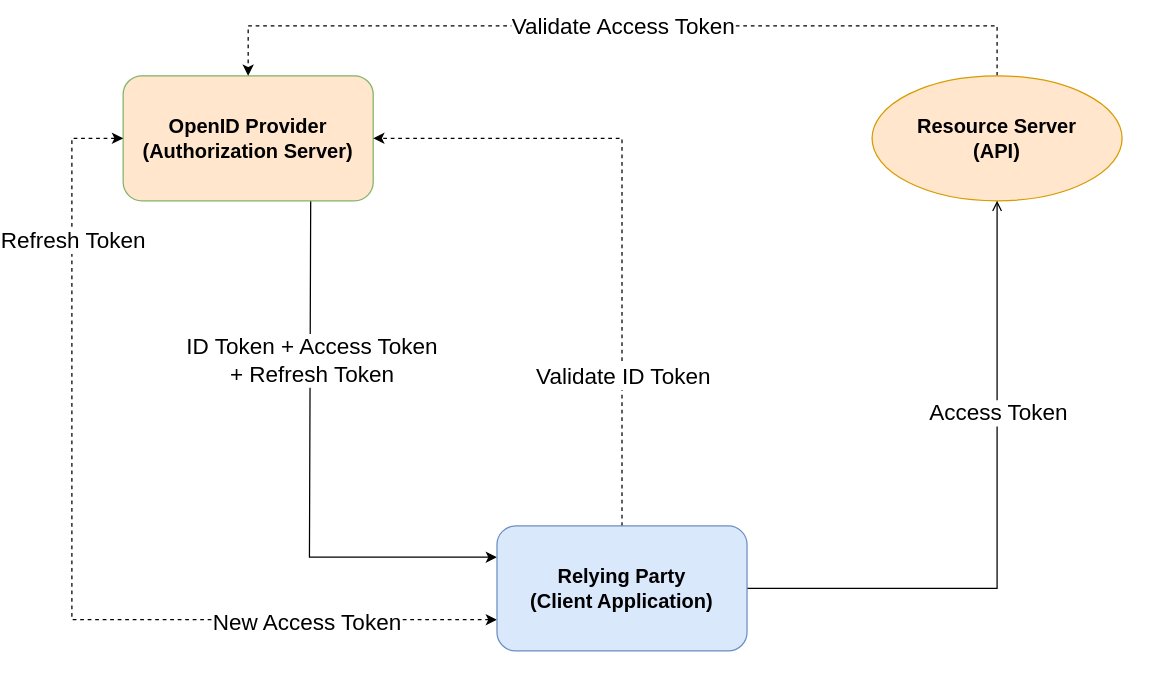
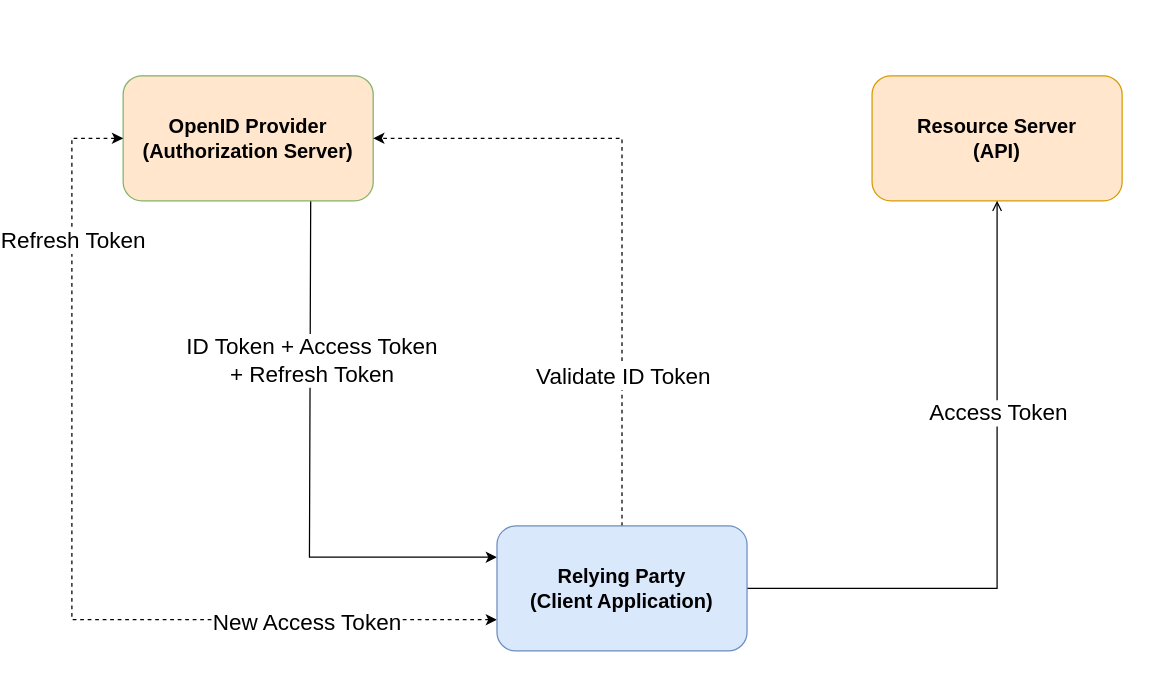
  <mxCell id="0" />
  <mxCell id="1" parent="0" />
  <mxCell id="2" style="edgeStyle=none;rounded=0;orthogonalLoop=1;jettySize=auto;html=1;exitX=0.75;exitY=1;exitDx=0;exitDy=0;entryX=0;entryY=0.25;entryDx=0;entryDy=0;startArrow=none;startFill=0;endArrow=classic;endFill=1;" parent="1" source="4" target="15" edge="1"><mxGeometry relative="1" as="geometry"><Array as="points"><mxPoint x="210" y="445" /></Array></mxGeometry></mxCell>
  <mxCell id="3" value="&lt;font style=&quot;font-size: 18px;&quot;&gt;ID Token + Access Token &lt;br&gt;+ Refresh Token&lt;/font&gt;" style="edgeLabel;html=1;align=center;verticalAlign=middle;resizable=0;points=[];" parent="2" vertex="1" connectable="0"><mxGeometry x="-0.026" y="-2" relative="1" as="geometry"><mxPoint x="3" y="-84" as="offset" /></mxGeometry></mxCell>
  <mxCell id="4" value="&lt;font style=&quot;font-size: 16px;&quot;&gt;&lt;b&gt;OpenID Provider&lt;br&gt;(Authorization Server)&lt;br&gt;&lt;/b&gt;&lt;/font&gt;" style="rounded=1;whiteSpace=wrap;html=1;fillColor=#ffe6cc;strokeColor=#82b366;" parent="1" vertex="1"><mxGeometry x="61" y="60" width="200" height="100" as="geometry" /></mxCell>
- <mxCell id="5" style="edgeStyle=orthogonalEdgeStyle;rounded=0;orthogonalLoop=1;jettySize=auto;html=1;entryX=0.5;entryY=0;entryDx=0;entryDy=0;dashed=1;exitX=0.5;exitY=0;exitDx=0;exitDy=0;" edge="1" parent="1" source="7" target="4"><mxGeometry relative="1" as="geometry"><Array as="points"><mxPoint x="760" y="20" /><mxPoint x="161" y="20" /></Array></mxGeometry></mxCell>
- <mxCell id="6" value="&lt;font style=&quot;font-size: 18px;&quot;&gt;Validate Access Token&lt;/font&gt;" style="edgeLabel;html=1;align=center;verticalAlign=middle;resizable=0;points=[];" vertex="1" connectable="0" parent="5"><mxGeometry x="-0.087" relative="1" as="geometry"><mxPoint x="-30" as="offset" /></mxGeometry></mxCell>
- <mxCell id="7" value="&lt;font style=&quot;font-size: 16px;&quot;&gt;&lt;b&gt;Resource Server&lt;br&gt;(API)&lt;br&gt;&lt;/b&gt;&lt;/font&gt;" style="ellipse;whiteSpace=wrap;html=1;fillColor=#ffe6cc;strokeColor=#d79b00;" parent="1" vertex="1"><mxGeometry x="660" y="60" width="200" height="100" as="geometry" /></mxCell>
+ <mxCell id="7" value="&lt;font style=&quot;font-size: 16px;&quot;&gt;&lt;b&gt;Resource Server&lt;br&gt;(API)&lt;br&gt;&lt;/b&gt;&lt;/font&gt;" style="rounded=1;whiteSpace=wrap;html=1;fillColor=#ffe6cc;strokeColor=#d79b00;" parent="1" vertex="1"><mxGeometry x="660" y="60" width="200" height="100" as="geometry" /></mxCell>
  <mxCell id="8" style="edgeStyle=orthogonalEdgeStyle;rounded=0;orthogonalLoop=1;jettySize=auto;html=1;entryX=0.5;entryY=1;entryDx=0;entryDy=0;endArrow=open;" parent="1" source="15" target="7" edge="1"><mxGeometry relative="1" as="geometry" /></mxCell>
  <mxCell id="9" value="&lt;font style=&quot;font-size: 18px;&quot;&gt;Access Token&lt;/font&gt;" style="edgeLabel;html=1;align=center;verticalAlign=middle;resizable=0;points=[];" parent="8" vertex="1" connectable="0"><mxGeometry x="-0.16" relative="1" as="geometry"><mxPoint y="-127" as="offset" /></mxGeometry></mxCell>
  <mxCell id="10" style="edgeStyle=orthogonalEdgeStyle;rounded=0;orthogonalLoop=1;jettySize=auto;html=1;entryX=1;entryY=0.5;entryDx=0;entryDy=0;exitX=0.5;exitY=0;exitDx=0;exitDy=0;dashed=1;" edge="1" parent="1" source="15" target="4"><mxGeometry relative="1" as="geometry"><Array as="points"><mxPoint x="460" y="110" /></Array></mxGeometry></mxCell>
  <mxCell id="11" value="&lt;font style=&quot;font-size: 18px;&quot;&gt;Validate ID Token&lt;/font&gt;" style="edgeLabel;html=1;align=center;verticalAlign=middle;resizable=0;points=[];" vertex="1" connectable="0" parent="10"><mxGeometry x="-0.23" y="1" relative="1" as="geometry"><mxPoint x="1" y="76" as="offset" /></mxGeometry></mxCell>
  <mxCell id="12" style="edgeStyle=orthogonalEdgeStyle;rounded=0;orthogonalLoop=1;jettySize=auto;html=1;entryX=0;entryY=0.5;entryDx=0;entryDy=0;exitX=0;exitY=0.75;exitDx=0;exitDy=0;startArrow=classic;startFill=1;dashed=1;" edge="1" parent="1" source="15" target="4"><mxGeometry relative="1" as="geometry"><Array as="points"><mxPoint x="20" y="495" /><mxPoint x="20" y="110" /></Array></mxGeometry></mxCell>
  <mxCell id="13" value="&lt;font style=&quot;font-size: 18px;&quot;&gt;Refresh Token&lt;/font&gt;" style="edgeLabel;html=1;align=center;verticalAlign=middle;resizable=0;points=[];" vertex="1" connectable="0" parent="12"><mxGeometry x="0.681" relative="1" as="geometry"><mxPoint as="offset" /></mxGeometry></mxCell>
  <mxCell id="14" value="&lt;font style=&quot;font-size: 18px;&quot;&gt;New Access Token&lt;/font&gt;" style="edgeLabel;html=1;align=center;verticalAlign=middle;resizable=0;points=[];" vertex="1" connectable="0" parent="12"><mxGeometry x="-0.601" y="2" relative="1" as="geometry"><mxPoint as="offset" /></mxGeometry></mxCell>
  <mxCell id="15" value="&lt;font style=&quot;font-size: 16px;&quot;&gt;&lt;b&gt;Relying Party&lt;br&gt;(Client Application)&lt;br&gt;&lt;/b&gt;&lt;/font&gt;" style="rounded=1;whiteSpace=wrap;html=1;fillColor=#dae8fc;strokeColor=#6c8ebf;" parent="1" vertex="1"><mxGeometry x="360" y="420" width="200" height="100" as="geometry" /></mxCell>
